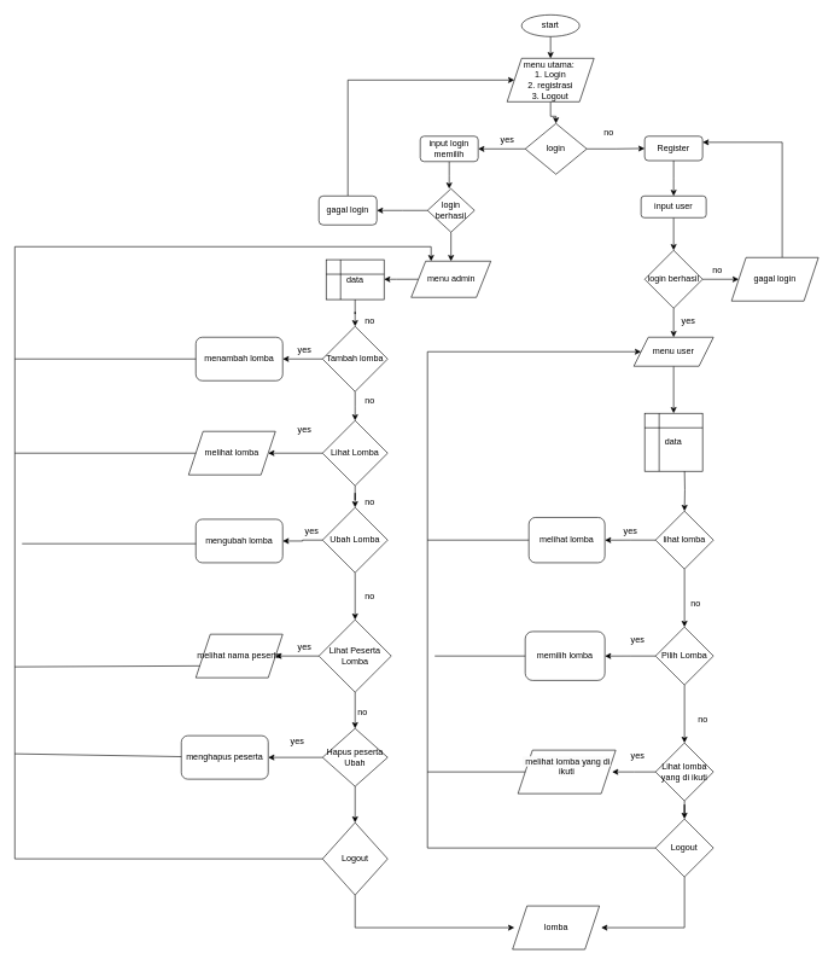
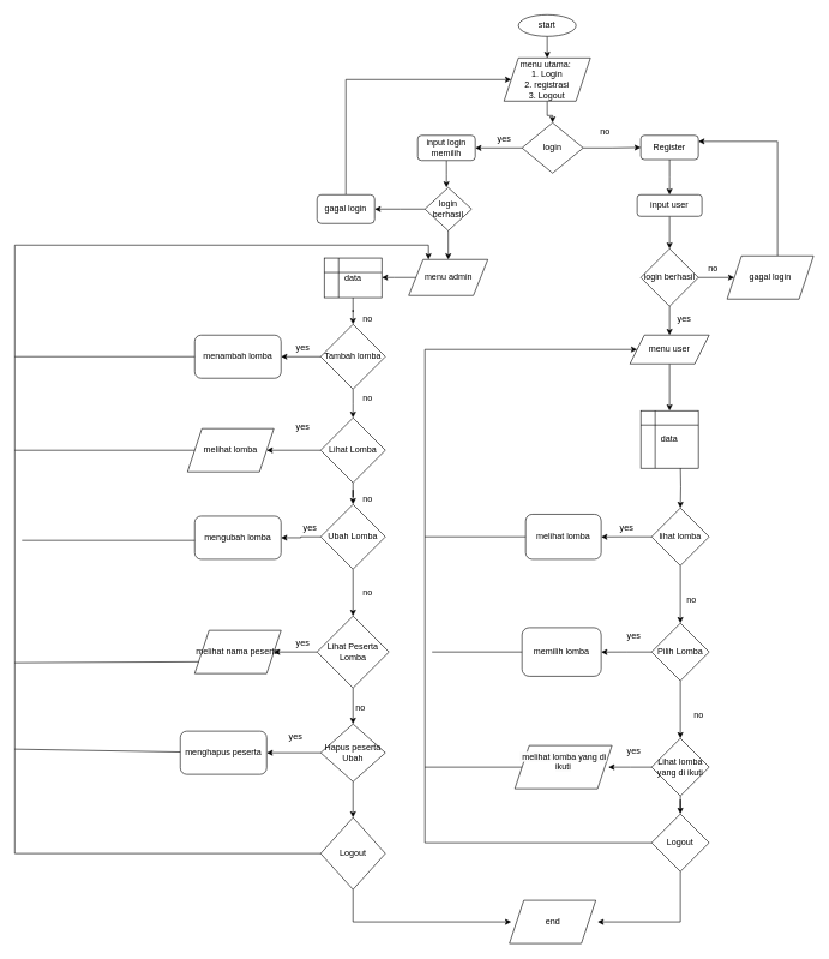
  <mxCell id="0" />
  <mxCell id="1" parent="0" />
  <mxCell id="2" style="edgeStyle=orthogonalEdgeStyle;rounded=0;orthogonalLoop=1;jettySize=auto;html=1;exitX=0.5;exitY=1;exitDx=0;exitDy=0;entryX=0.5;entryY=0;entryDx=0;entryDy=0;" edge="1" parent="1" source="3" target="5"><mxGeometry relative="1" as="geometry" /></mxCell>
  <mxCell id="3" value="start" style="ellipse;whiteSpace=wrap;html=1;" vertex="1" parent="1"><mxGeometry x="720" y="20" width="80" height="30" as="geometry" /></mxCell>
  <mxCell id="4" style="edgeStyle=orthogonalEdgeStyle;rounded=0;orthogonalLoop=1;jettySize=auto;html=1;" edge="1" parent="1" source="5" target="8"><mxGeometry relative="1" as="geometry"><mxPoint x="760" y="150" as="targetPoint" /></mxGeometry></mxCell>
  <mxCell id="5" value="menu utama:&amp;nbsp;&lt;div&gt;1. Login&lt;/div&gt;&lt;div&gt;2. registrasi&lt;/div&gt;&lt;div&gt;3. Logout&lt;/div&gt;" style="shape=parallelogram;perimeter=parallelogramPerimeter;whiteSpace=wrap;html=1;fixedSize=1;" vertex="1" parent="1"><mxGeometry x="700" y="80" width="120" height="60" as="geometry" /></mxCell>
  <mxCell id="6" style="edgeStyle=orthogonalEdgeStyle;rounded=0;orthogonalLoop=1;jettySize=auto;html=1;exitX=0;exitY=0.5;exitDx=0;exitDy=0;entryX=1;entryY=0.5;entryDx=0;entryDy=0;" edge="1" parent="1" source="8" target="10"><mxGeometry relative="1" as="geometry" /></mxCell>
  <mxCell id="7" value="" style="edgeStyle=orthogonalEdgeStyle;rounded=0;orthogonalLoop=1;jettySize=auto;html=1;" edge="1" parent="1" source="8" target="37"><mxGeometry relative="1" as="geometry" /></mxCell>
  <mxCell id="8" value="login" style="rhombus;whiteSpace=wrap;html=1;" vertex="1" parent="1"><mxGeometry x="725" y="170" width="85" height="70" as="geometry" /></mxCell>
  <mxCell id="9" value="" style="edgeStyle=orthogonalEdgeStyle;rounded=0;orthogonalLoop=1;jettySize=auto;html=1;" edge="1" parent="1" source="10"><mxGeometry relative="1" as="geometry"><mxPoint x="620" y="260" as="targetPoint" /></mxGeometry></mxCell>
  <mxCell id="10" value="input login memilih" style="rounded=1;whiteSpace=wrap;html=1;" vertex="1" parent="1"><mxGeometry x="580" y="187.5" width="80" height="35" as="geometry" /></mxCell>
  <mxCell id="11" style="edgeStyle=orthogonalEdgeStyle;rounded=0;orthogonalLoop=1;jettySize=auto;html=1;" edge="1" parent="1" source="13"><mxGeometry relative="1" as="geometry"><mxPoint x="520" y="290" as="targetPoint" /></mxGeometry></mxCell>
  <mxCell id="12" style="edgeStyle=orthogonalEdgeStyle;rounded=0;orthogonalLoop=1;jettySize=auto;html=1;exitX=0.5;exitY=1;exitDx=0;exitDy=0;entryX=0.5;entryY=0;entryDx=0;entryDy=0;" edge="1" parent="1" source="13" target="17"><mxGeometry relative="1" as="geometry" /></mxCell>
  <mxCell id="13" value="login berhasil" style="rhombus;whiteSpace=wrap;html=1;" vertex="1" parent="1"><mxGeometry x="590" y="260" width="65" height="60" as="geometry" /></mxCell>
  <mxCell id="14" style="edgeStyle=orthogonalEdgeStyle;rounded=0;orthogonalLoop=1;jettySize=auto;html=1;exitX=0.5;exitY=0;exitDx=0;exitDy=0;entryX=0;entryY=0.5;entryDx=0;entryDy=0;" edge="1" parent="1" source="15" target="5"><mxGeometry relative="1" as="geometry"><Array as="points"><mxPoint x="480" y="110" /></Array></mxGeometry></mxCell>
  <mxCell id="15" value="gagal login" style="rounded=1;whiteSpace=wrap;html=1;" vertex="1" parent="1"><mxGeometry x="440" y="270" width="80" height="40" as="geometry" /></mxCell>
  <mxCell id="16" style="edgeStyle=orthogonalEdgeStyle;rounded=0;orthogonalLoop=1;jettySize=auto;html=1;entryX=1;entryY=0.5;entryDx=0;entryDy=0;" edge="1" parent="1" source="17"><mxGeometry relative="1" as="geometry"><mxPoint x="530" y="385" as="targetPoint" /></mxGeometry></mxCell>
  <mxCell id="17" value="menu admin" style="shape=parallelogram;perimeter=parallelogramPerimeter;whiteSpace=wrap;html=1;fixedSize=1;" vertex="1" parent="1"><mxGeometry x="567.5" y="360" width="110" height="50" as="geometry" /></mxCell>
  <mxCell id="18" style="edgeStyle=orthogonalEdgeStyle;rounded=0;orthogonalLoop=1;jettySize=auto;html=1;exitX=0.5;exitY=1;exitDx=0;exitDy=0;" edge="1" parent="1" source="20"><mxGeometry relative="1" as="geometry"><mxPoint x="490" y="580" as="targetPoint" /></mxGeometry></mxCell>
  <mxCell id="19" value="" style="edgeStyle=orthogonalEdgeStyle;rounded=0;orthogonalLoop=1;jettySize=auto;html=1;" edge="1" parent="1" source="20" target="68"><mxGeometry relative="1" as="geometry" /></mxCell>
  <mxCell id="20" value="Tambah lomba" style="rhombus;whiteSpace=wrap;html=1;" vertex="1" parent="1"><mxGeometry x="445" y="450" width="90" height="90" as="geometry" /></mxCell>
  <mxCell id="21" style="edgeStyle=orthogonalEdgeStyle;rounded=0;orthogonalLoop=1;jettySize=auto;html=1;" edge="1" parent="1" source="23" target="26"><mxGeometry relative="1" as="geometry"><mxPoint x="490" y="720" as="targetPoint" /></mxGeometry></mxCell>
  <mxCell id="22" style="edgeStyle=orthogonalEdgeStyle;rounded=0;orthogonalLoop=1;jettySize=auto;html=1;" edge="1" parent="1" source="23" target="67"><mxGeometry relative="1" as="geometry"><mxPoint x="320" y="550" as="targetPoint" /></mxGeometry></mxCell>
  <mxCell id="23" value="Lihat Lomba" style="rhombus;whiteSpace=wrap;html=1;" vertex="1" parent="1"><mxGeometry x="445" y="580" width="90" height="90" as="geometry" /></mxCell>
  <mxCell id="24" style="edgeStyle=orthogonalEdgeStyle;rounded=0;orthogonalLoop=1;jettySize=auto;html=1;" edge="1" parent="1" source="26" target="29"><mxGeometry relative="1" as="geometry"><mxPoint x="490" y="820" as="targetPoint" /></mxGeometry></mxCell>
  <mxCell id="25" value="" style="edgeStyle=orthogonalEdgeStyle;rounded=0;orthogonalLoop=1;jettySize=auto;html=1;" edge="1" parent="1" source="26" target="66"><mxGeometry relative="1" as="geometry" /></mxCell>
  <mxCell id="26" value="Ubah Lomba" style="rhombus;whiteSpace=wrap;html=1;" vertex="1" parent="1"><mxGeometry x="445" y="700" width="90" height="90" as="geometry" /></mxCell>
  <mxCell id="27" style="edgeStyle=orthogonalEdgeStyle;rounded=0;orthogonalLoop=1;jettySize=auto;html=1;" edge="1" parent="1" source="29" target="32"><mxGeometry relative="1" as="geometry"><mxPoint x="490" y="950" as="targetPoint" /></mxGeometry></mxCell>
  <mxCell id="28" style="edgeStyle=orthogonalEdgeStyle;rounded=0;orthogonalLoop=1;jettySize=auto;html=1;" edge="1" parent="1" source="29" target="65"><mxGeometry relative="1" as="geometry"><mxPoint x="330" y="830" as="targetPoint" /></mxGeometry></mxCell>
  <mxCell id="29" value="Lihat Peserta Lomba" style="rhombus;whiteSpace=wrap;html=1;" vertex="1" parent="1"><mxGeometry x="440" y="855" width="100" height="100" as="geometry" /></mxCell>
  <mxCell id="30" value="" style="edgeStyle=orthogonalEdgeStyle;rounded=0;orthogonalLoop=1;jettySize=auto;html=1;" edge="1" parent="1" source="32" target="35"><mxGeometry relative="1" as="geometry" /></mxCell>
  <mxCell id="31" value="" style="edgeStyle=orthogonalEdgeStyle;rounded=0;orthogonalLoop=1;jettySize=auto;html=1;" edge="1" parent="1" source="32" target="64"><mxGeometry relative="1" as="geometry" /></mxCell>
  <mxCell id="32" value="Hapus peserta Ubah" style="rhombus;whiteSpace=wrap;html=1;" vertex="1" parent="1"><mxGeometry x="445" y="1005" width="90" height="80" as="geometry" /></mxCell>
  <mxCell id="33" style="edgeStyle=orthogonalEdgeStyle;rounded=0;orthogonalLoop=1;jettySize=auto;html=1;exitX=0.5;exitY=1;exitDx=0;exitDy=0;" edge="1" parent="1" source="35"><mxGeometry relative="1" as="geometry"><mxPoint x="710" y="1280" as="targetPoint" /><Array as="points"><mxPoint x="490" y="1280" /></Array></mxGeometry></mxCell>
  <mxCell id="34" style="edgeStyle=orthogonalEdgeStyle;rounded=0;orthogonalLoop=1;jettySize=auto;html=1;entryX=0.25;entryY=0;entryDx=0;entryDy=0;" edge="1" parent="1" source="35" target="17"><mxGeometry relative="1" as="geometry"><Array as="points"><mxPoint x="20" y="1185" /><mxPoint x="20" y="340" /><mxPoint x="595" y="340" /></Array></mxGeometry></mxCell>
  <mxCell id="35" value="Logout" style="rhombus;whiteSpace=wrap;html=1;" vertex="1" parent="1"><mxGeometry x="445" y="1135" width="90" height="100" as="geometry" /></mxCell>
  <mxCell id="36" style="edgeStyle=orthogonalEdgeStyle;rounded=0;orthogonalLoop=1;jettySize=auto;html=1;" edge="1" parent="1" source="37"><mxGeometry relative="1" as="geometry"><mxPoint x="930" y="270" as="targetPoint" /></mxGeometry></mxCell>
  <mxCell id="37" value="Register" style="rounded=1;whiteSpace=wrap;html=1;" vertex="1" parent="1"><mxGeometry x="890" y="187.5" width="80" height="33.75" as="geometry" /></mxCell>
- <mxCell id="38" value="lomba" style="shape=parallelogram;perimeter=parallelogramPerimeter;whiteSpace=wrap;html=1;fixedSize=1;" vertex="1" parent="1"><mxGeometry x="707.5" y="1250" width="120" height="60" as="geometry" /></mxCell>
+ <mxCell id="38" value="end" style="shape=parallelogram;perimeter=parallelogramPerimeter;whiteSpace=wrap;html=1;fixedSize=1;" vertex="1" parent="1"><mxGeometry x="707.5" y="1250" width="120" height="60" as="geometry" /></mxCell>
  <mxCell id="39" value="" style="edgeStyle=orthogonalEdgeStyle;rounded=0;orthogonalLoop=1;jettySize=auto;html=1;" edge="1" parent="1" target="50"><mxGeometry relative="1" as="geometry"><mxPoint x="945" y="645" as="sourcePoint" /></mxGeometry></mxCell>
  <mxCell id="40" value="" style="edgeStyle=orthogonalEdgeStyle;rounded=0;orthogonalLoop=1;jettySize=auto;html=1;" edge="1" parent="1" source="41" target="71"><mxGeometry relative="1" as="geometry" /></mxCell>
  <mxCell id="41" value="menu user" style="shape=parallelogram;perimeter=parallelogramPerimeter;whiteSpace=wrap;html=1;fixedSize=1;" vertex="1" parent="1"><mxGeometry x="875" y="465" width="110" height="40" as="geometry" /></mxCell>
  <mxCell id="42" style="edgeStyle=orthogonalEdgeStyle;rounded=0;orthogonalLoop=1;jettySize=auto;html=1;entryX=0.5;entryY=0;entryDx=0;entryDy=0;" edge="1" parent="1"><mxGeometry relative="1" as="geometry"><mxPoint x="930" y="250" as="sourcePoint" /><mxPoint x="930" y="250" as="targetPoint" /></mxGeometry></mxCell>
  <mxCell id="43" value="" style="edgeStyle=orthogonalEdgeStyle;rounded=0;orthogonalLoop=1;jettySize=auto;html=1;" edge="1" parent="1" source="44" target="47"><mxGeometry relative="1" as="geometry" /></mxCell>
  <mxCell id="44" value="input user" style="rounded=1;whiteSpace=wrap;html=1;" vertex="1" parent="1"><mxGeometry x="885" y="270" width="90" height="30" as="geometry" /></mxCell>
  <mxCell id="45" value="" style="edgeStyle=orthogonalEdgeStyle;rounded=0;orthogonalLoop=1;jettySize=auto;html=1;" edge="1" parent="1" source="47" target="41"><mxGeometry relative="1" as="geometry" /></mxCell>
  <mxCell id="46" style="edgeStyle=orthogonalEdgeStyle;rounded=0;orthogonalLoop=1;jettySize=auto;html=1;exitX=1;exitY=0.5;exitDx=0;exitDy=0;" edge="1" parent="1" source="47" target="60"><mxGeometry relative="1" as="geometry"><mxPoint x="1070" y="384.385" as="targetPoint" /></mxGeometry></mxCell>
  <mxCell id="47" value="login berhasil" style="rhombus;whiteSpace=wrap;html=1;" vertex="1" parent="1"><mxGeometry x="890" y="345" width="80" height="80" as="geometry" /></mxCell>
  <mxCell id="48" value="" style="edgeStyle=orthogonalEdgeStyle;rounded=0;orthogonalLoop=1;jettySize=auto;html=1;" edge="1" parent="1" source="50" target="53"><mxGeometry relative="1" as="geometry" /></mxCell>
  <mxCell id="49" style="edgeStyle=orthogonalEdgeStyle;rounded=0;orthogonalLoop=1;jettySize=auto;html=1;" edge="1" parent="1" source="50" target="57"><mxGeometry relative="1" as="geometry"><mxPoint x="835" y="745" as="targetPoint" /></mxGeometry></mxCell>
  <mxCell id="50" value="lihat lomba" style="rhombus;whiteSpace=wrap;html=1;" vertex="1" parent="1"><mxGeometry x="905" y="705" width="80" height="80" as="geometry" /></mxCell>
  <mxCell id="51" value="" style="edgeStyle=orthogonalEdgeStyle;rounded=0;orthogonalLoop=1;jettySize=auto;html=1;" edge="1" parent="1" source="53" target="55"><mxGeometry relative="1" as="geometry" /></mxCell>
  <mxCell id="52" style="edgeStyle=orthogonalEdgeStyle;rounded=0;orthogonalLoop=1;jettySize=auto;html=1;exitX=0;exitY=0.5;exitDx=0;exitDy=0;" edge="1" parent="1" source="53" target="56"><mxGeometry relative="1" as="geometry"><mxPoint x="815" y="904.385" as="targetPoint" /></mxGeometry></mxCell>
  <mxCell id="53" value="Pilih Lomba" style="rhombus;whiteSpace=wrap;html=1;" vertex="1" parent="1"><mxGeometry x="905" y="865" width="80" height="80" as="geometry" /></mxCell>
  <mxCell id="54" value="" style="edgeStyle=orthogonalEdgeStyle;rounded=0;orthogonalLoop=1;jettySize=auto;html=1;" edge="1" parent="1" source="55"><mxGeometry relative="1" as="geometry"><mxPoint x="845" y="1065" as="targetPoint" /></mxGeometry></mxCell>
  <mxCell id="55" value="Lihat lomba yang di ikuti" style="rhombus;whiteSpace=wrap;html=1;" vertex="1" parent="1"><mxGeometry x="905" y="1025" width="80" height="80" as="geometry" /></mxCell>
  <mxCell id="56" value="memilih lomba" style="rounded=1;whiteSpace=wrap;html=1;" vertex="1" parent="1"><mxGeometry x="725" y="871.25" width="110" height="67.5" as="geometry" /></mxCell>
  <mxCell id="57" value="melihat lomba" style="rounded=1;whiteSpace=wrap;html=1;" vertex="1" parent="1"><mxGeometry x="730" y="713.75" width="105" height="62.5" as="geometry" /></mxCell>
  <mxCell id="58" value="&#10;&lt;span style=&quot;color: rgb(0, 0, 0); font-family: Helvetica; font-size: 12px; font-style: normal; font-variant-ligatures: normal; font-variant-caps: normal; font-weight: 400; letter-spacing: normal; orphans: 2; text-align: center; text-indent: 0px; text-transform: none; widows: 2; word-spacing: 0px; -webkit-text-stroke-width: 0px; white-space: normal; background-color: rgb(251, 251, 251); text-decoration-thickness: initial; text-decoration-style: initial; text-decoration-color: initial; display: inline !important; float: none;&quot;&gt;&amp;nbsp;melihat lomba yang di ikuti&lt;/span&gt;&#10;&#10;" style="shape=parallelogram;perimeter=parallelogramPerimeter;whiteSpace=wrap;html=1;fixedSize=1;" vertex="1" parent="1"><mxGeometry x="715" y="1035" width="135" height="60" as="geometry" /></mxCell>
  <mxCell id="59" style="edgeStyle=orthogonalEdgeStyle;rounded=0;orthogonalLoop=1;jettySize=auto;html=1;entryX=1;entryY=0.25;entryDx=0;entryDy=0;" edge="1" parent="1" source="60" target="37"><mxGeometry relative="1" as="geometry"><Array as="points"><mxPoint x="1080" y="196" /></Array></mxGeometry></mxCell>
  <mxCell id="60" value="gagal login" style="shape=parallelogram;perimeter=parallelogramPerimeter;whiteSpace=wrap;html=1;fixedSize=1;" vertex="1" parent="1"><mxGeometry x="1010" y="355" width="120" height="60" as="geometry" /></mxCell>
  <mxCell id="61" value="" style="endArrow=none;html=1;rounded=0;entryX=0;entryY=0.5;entryDx=0;entryDy=0;" edge="1" parent="1" target="56"><mxGeometry width="50" height="50" relative="1" as="geometry"><mxPoint x="600" y="905" as="sourcePoint" /><mxPoint x="705" y="871.25" as="targetPoint" /></mxGeometry></mxCell>
  <mxCell id="62" value="" style="endArrow=none;html=1;rounded=0;entryX=0;entryY=0.5;entryDx=0;entryDy=0;" edge="1" parent="1" target="58"><mxGeometry width="50" height="50" relative="1" as="geometry"><mxPoint x="590" y="1065" as="sourcePoint" /><mxPoint x="705" y="1040" as="targetPoint" /></mxGeometry></mxCell>
  <mxCell id="63" value="" style="endArrow=none;html=1;rounded=0;entryX=0;entryY=0.5;entryDx=0;entryDy=0;" edge="1" parent="1" target="57"><mxGeometry width="50" height="50" relative="1" as="geometry"><mxPoint x="590" y="745" as="sourcePoint" /><mxPoint x="725" y="730" as="targetPoint" /></mxGeometry></mxCell>
  <mxCell id="64" value="menghapus peserta" style="rounded=1;whiteSpace=wrap;html=1;" vertex="1" parent="1"><mxGeometry x="250" y="1015" width="120" height="60" as="geometry" /></mxCell>
  <mxCell id="65" value="melihat nama peserta" style="shape=parallelogram;perimeter=parallelogramPerimeter;whiteSpace=wrap;html=1;fixedSize=1;" vertex="1" parent="1"><mxGeometry x="270" y="875" width="120" height="60" as="geometry" /></mxCell>
  <mxCell id="66" value="mengubah lomba" style="rounded=1;whiteSpace=wrap;html=1;" vertex="1" parent="1"><mxGeometry x="270" y="716.25" width="120" height="60" as="geometry" /></mxCell>
  <mxCell id="67" value="melihat lomba" style="shape=parallelogram;perimeter=parallelogramPerimeter;whiteSpace=wrap;html=1;fixedSize=1;" vertex="1" parent="1"><mxGeometry x="260" y="595" width="120" height="60" as="geometry" /></mxCell>
  <mxCell id="68" value="menambah lomba" style="rounded=1;whiteSpace=wrap;html=1;" vertex="1" parent="1"><mxGeometry x="270" y="465.004" width="120" height="60" as="geometry" /></mxCell>
  <mxCell id="69" style="edgeStyle=orthogonalEdgeStyle;rounded=0;orthogonalLoop=1;jettySize=auto;html=1;" edge="1" parent="1" source="70" target="20"><mxGeometry relative="1" as="geometry" /></mxCell>
  <mxCell id="70" value="data" style="shape=internalStorage;whiteSpace=wrap;html=1;backgroundOutline=1;" vertex="1" parent="1"><mxGeometry x="450" y="358" width="80" height="55" as="geometry" /></mxCell>
  <mxCell id="71" value="data" style="shape=internalStorage;whiteSpace=wrap;html=1;backgroundOutline=1;" vertex="1" parent="1"><mxGeometry x="890" y="570" width="80" height="80" as="geometry" /></mxCell>
  <mxCell id="72" value="" style="edgeStyle=orthogonalEdgeStyle;rounded=0;orthogonalLoop=1;jettySize=auto;html=1;" edge="1" parent="1" source="55" target="75"><mxGeometry relative="1" as="geometry"><mxPoint x="945" y="1105" as="sourcePoint" /><mxPoint x="945" y="1185" as="targetPoint" /></mxGeometry></mxCell>
  <mxCell id="73" style="edgeStyle=orthogonalEdgeStyle;rounded=0;orthogonalLoop=1;jettySize=auto;html=1;" edge="1" parent="1" source="75"><mxGeometry relative="1" as="geometry"><mxPoint x="830" y="1280" as="targetPoint" /><Array as="points"><mxPoint x="945" y="1280" /></Array></mxGeometry></mxCell>
  <mxCell id="74" style="edgeStyle=orthogonalEdgeStyle;rounded=0;orthogonalLoop=1;jettySize=auto;html=1;entryX=0;entryY=0.5;entryDx=0;entryDy=0;" edge="1" parent="1" source="75" target="41"><mxGeometry relative="1" as="geometry"><Array as="points"><mxPoint x="590" y="1170" /><mxPoint x="590" y="485" /></Array></mxGeometry></mxCell>
  <mxCell id="75" value="Logout" style="rhombus;whiteSpace=wrap;html=1;" vertex="1" parent="1"><mxGeometry x="905" y="1130" width="80" height="80" as="geometry" /></mxCell>
  <mxCell id="76" value="" style="endArrow=none;html=1;rounded=0;entryX=0;entryY=0.5;entryDx=0;entryDy=0;" edge="1" parent="1" target="67"><mxGeometry width="50" height="50" relative="1" as="geometry"><mxPoint x="20" y="625" as="sourcePoint" /><mxPoint x="520" y="630" as="targetPoint" /><Array as="points" /></mxGeometry></mxCell>
  <mxCell id="77" value="" style="endArrow=none;html=1;rounded=0;" edge="1" parent="1"><mxGeometry width="50" height="50" relative="1" as="geometry"><mxPoint x="30" y="750" as="sourcePoint" /><mxPoint x="270" y="750" as="targetPoint" /></mxGeometry></mxCell>
  <mxCell id="78" value="" style="endArrow=none;html=1;rounded=0;exitX=0;exitY=0.75;exitDx=0;exitDy=0;" edge="1" parent="1" source="65"><mxGeometry width="50" height="50" relative="1" as="geometry"><mxPoint x="470" y="820" as="sourcePoint" /><mxPoint x="20" y="920" as="targetPoint" /></mxGeometry></mxCell>
  <mxCell id="79" value="" style="endArrow=none;html=1;rounded=0;" edge="1" parent="1" target="64"><mxGeometry width="50" height="50" relative="1" as="geometry"><mxPoint x="20" y="1040" as="sourcePoint" /><mxPoint x="520" y="770" as="targetPoint" /></mxGeometry></mxCell>
  <mxCell id="80" value="" style="endArrow=none;html=1;rounded=0;entryX=0;entryY=0.5;entryDx=0;entryDy=0;" edge="1" parent="1" target="68"><mxGeometry width="50" height="50" relative="1" as="geometry"><mxPoint x="20" y="495" as="sourcePoint" /><mxPoint x="520" y="770" as="targetPoint" /></mxGeometry></mxCell>
  <mxCell id="81" value="no" style="text;html=1;align=center;verticalAlign=middle;resizable=0;points=[];autosize=1;strokeColor=none;fillColor=none;" vertex="1" parent="1"><mxGeometry x="820" y="168" width="40" height="30" as="geometry" /></mxCell>
  <mxCell id="82" value="yes" style="text;html=1;align=center;verticalAlign=middle;resizable=0;points=[];autosize=1;strokeColor=none;fillColor=none;" vertex="1" parent="1"><mxGeometry x="680" y="178" width="40" height="30" as="geometry" /></mxCell>
  <mxCell id="83" value="no" style="text;html=1;align=center;verticalAlign=middle;resizable=0;points=[];autosize=1;strokeColor=none;fillColor=none;" vertex="1" parent="1"><mxGeometry x="970" y="358" width="40" height="30" as="geometry" /></mxCell>
  <mxCell id="84" value="yes" style="text;html=1;align=center;verticalAlign=middle;resizable=0;points=[];autosize=1;strokeColor=none;fillColor=none;" vertex="1" parent="1"><mxGeometry x="930" y="428" width="40" height="30" as="geometry" /></mxCell>
  <mxCell id="85" value="yes" style="text;html=1;align=center;verticalAlign=middle;resizable=0;points=[];autosize=1;strokeColor=none;fillColor=none;" vertex="1" parent="1"><mxGeometry x="850" y="718" width="40" height="30" as="geometry" /></mxCell>
  <mxCell id="86" value="no" style="text;html=1;align=center;verticalAlign=middle;resizable=0;points=[];autosize=1;strokeColor=none;fillColor=none;" vertex="1" parent="1"><mxGeometry x="940" y="818" width="40" height="30" as="geometry" /></mxCell>
  <mxCell id="87" value="yes" style="text;html=1;align=center;verticalAlign=middle;resizable=0;points=[];autosize=1;strokeColor=none;fillColor=none;" vertex="1" parent="1"><mxGeometry x="860" y="868" width="40" height="30" as="geometry" /></mxCell>
  <mxCell id="88" value="no" style="text;html=1;align=center;verticalAlign=middle;resizable=0;points=[];autosize=1;strokeColor=none;fillColor=none;" vertex="1" parent="1"><mxGeometry x="950" y="978" width="40" height="30" as="geometry" /></mxCell>
  <mxCell id="89" value="yes" style="text;html=1;align=center;verticalAlign=middle;resizable=0;points=[];autosize=1;strokeColor=none;fillColor=none;" vertex="1" parent="1"><mxGeometry x="860" y="1028" width="40" height="30" as="geometry" /></mxCell>
  <mxCell id="90" value="no" style="text;html=1;align=center;verticalAlign=middle;resizable=0;points=[];autosize=1;strokeColor=none;fillColor=none;" vertex="1" parent="1"><mxGeometry x="480" y="968" width="40" height="30" as="geometry" /></mxCell>
  <mxCell id="91" value="yes" style="text;html=1;align=center;verticalAlign=middle;resizable=0;points=[];autosize=1;strokeColor=none;fillColor=none;" vertex="1" parent="1"><mxGeometry x="390" y="1008" width="40" height="30" as="geometry" /></mxCell>
  <mxCell id="92" value="yes" style="text;html=1;align=center;verticalAlign=middle;resizable=0;points=[];autosize=1;strokeColor=none;fillColor=none;" vertex="1" parent="1"><mxGeometry x="400" y="878" width="40" height="30" as="geometry" /></mxCell>
  <mxCell id="93" value="no" style="text;html=1;align=center;verticalAlign=middle;resizable=0;points=[];autosize=1;strokeColor=none;fillColor=none;" vertex="1" parent="1"><mxGeometry x="490" y="808" width="40" height="30" as="geometry" /></mxCell>
  <mxCell id="94" value="yes" style="text;html=1;align=center;verticalAlign=middle;resizable=0;points=[];autosize=1;strokeColor=none;fillColor=none;" vertex="1" parent="1"><mxGeometry x="410" y="718" width="40" height="30" as="geometry" /></mxCell>
  <mxCell id="95" value="no" style="text;html=1;align=center;verticalAlign=middle;resizable=0;points=[];autosize=1;strokeColor=none;fillColor=none;" vertex="1" parent="1"><mxGeometry x="490" y="678" width="40" height="30" as="geometry" /></mxCell>
  <mxCell id="96" value="yes" style="text;html=1;align=center;verticalAlign=middle;resizable=0;points=[];autosize=1;strokeColor=none;fillColor=none;" vertex="1" parent="1"><mxGeometry x="400" y="578" width="40" height="30" as="geometry" /></mxCell>
  <mxCell id="97" value="no" style="text;html=1;align=center;verticalAlign=middle;resizable=0;points=[];autosize=1;strokeColor=none;fillColor=none;" vertex="1" parent="1"><mxGeometry x="490" y="538" width="40" height="30" as="geometry" /></mxCell>
  <mxCell id="98" value="yes" style="text;html=1;align=center;verticalAlign=middle;resizable=0;points=[];autosize=1;strokeColor=none;fillColor=none;" vertex="1" parent="1"><mxGeometry x="400" y="468" width="40" height="30" as="geometry" /></mxCell>
  <mxCell id="99" value="no" style="text;html=1;align=center;verticalAlign=middle;resizable=0;points=[];autosize=1;strokeColor=none;fillColor=none;" vertex="1" parent="1"><mxGeometry x="490" y="428" width="40" height="30" as="geometry" /></mxCell>
